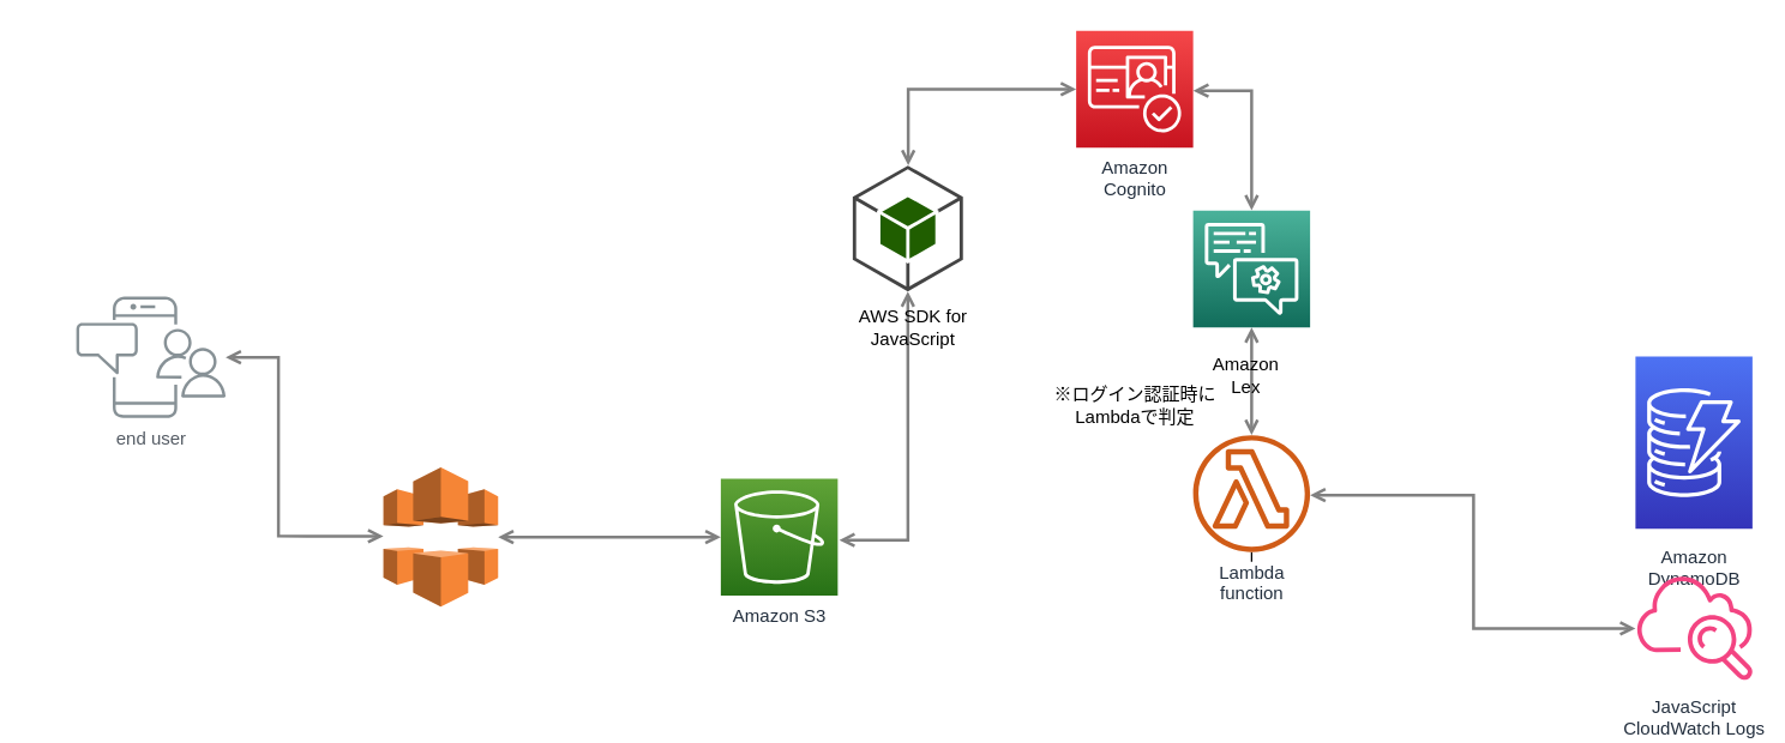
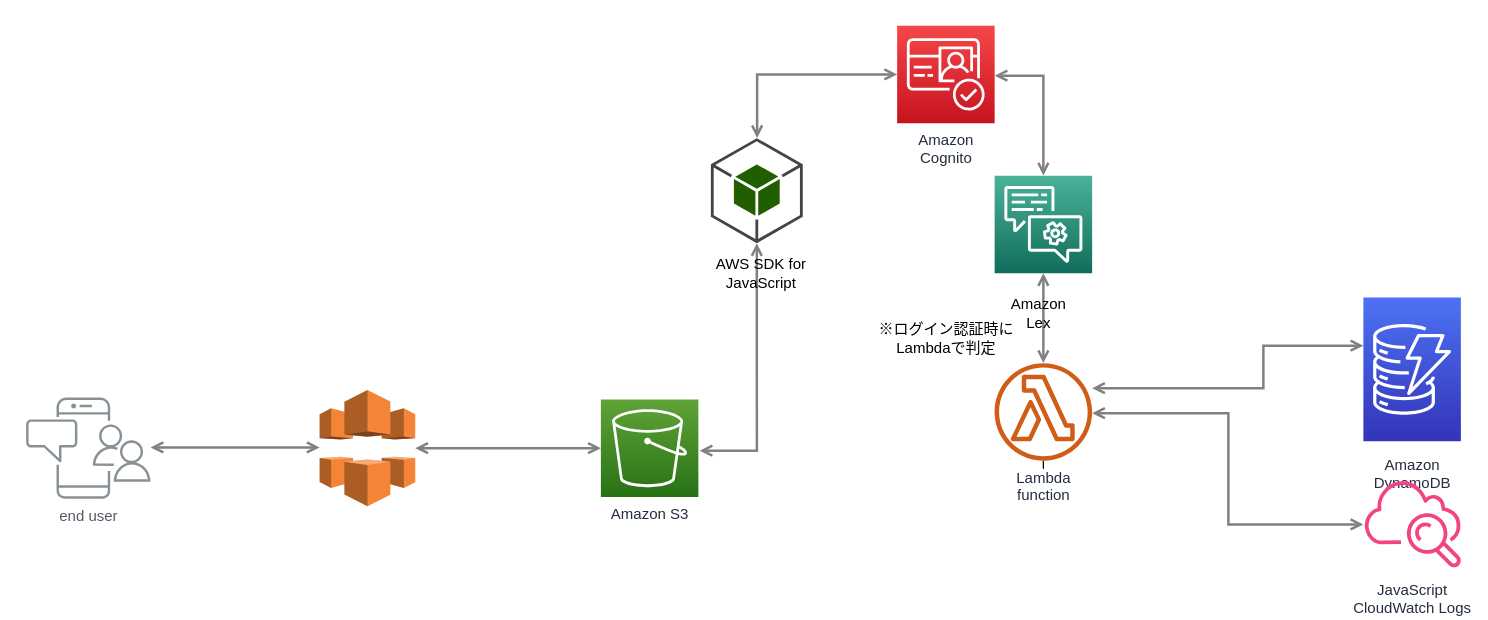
  <mxCell id="0" />
  <mxCell id="1" parent="0" />
  <mxCell id="2" style="edgeStyle=orthogonalEdgeStyle;rounded=0;orthogonalLoop=1;jettySize=auto;html=1;startArrow=open;startFill=0;endArrow=open;endFill=0;strokeWidth=2;strokeColor=#808080;exitX=0.5;exitY=1;exitDx=0;exitDy=0;exitPerimeter=0;" edge="1" parent="1" source="15" target="6"><mxGeometry relative="1" as="geometry"><mxPoint x="834" y="290" as="sourcePoint" /><mxPoint x="713.029" y="257" as="targetPoint" /></mxGeometry></mxCell>
  <mxCell id="3" style="edgeStyle=orthogonalEdgeStyle;rounded=0;orthogonalLoop=1;jettySize=auto;html=1;startArrow=open;startFill=0;endArrow=open;endFill=0;strokeWidth=2;strokeColor=#808080;" edge="1" parent="1" source="6"><mxGeometry relative="1" as="geometry"><Array as="points"><mxPoint x="982" y="330" /><mxPoint x="982" y="419" /></Array><mxPoint x="1090" y="419" as="targetPoint" /></mxGeometry></mxCell>
  <mxCell id="4" value="Amazon &lt;br&gt;Cognito" style="outlineConnect=0;fontColor=#232F3E;gradientColor=#F54749;gradientDirection=north;fillColor=#C7131F;strokeColor=#ffffff;dashed=0;verticalLabelPosition=bottom;verticalAlign=top;align=center;html=1;fontSize=12;fontStyle=0;aspect=fixed;shape=mxgraph.aws4.resourceIcon;resIcon=mxgraph.aws4.cognito;labelBackgroundColor=#ffffff;" vertex="1" parent="1"><mxGeometry x="717" y="20" width="78" height="78" as="geometry" /></mxCell>
  <mxCell id="5" style="edgeStyle=orthogonalEdgeStyle;rounded=0;orthogonalLoop=1;jettySize=auto;html=1;fontSize=13;" edge="1" parent="1" source="6"><mxGeometry relative="1" as="geometry"><mxPoint x="834" y="391" as="targetPoint" /></mxGeometry></mxCell>
  <mxCell id="6" value="Lambda&lt;br&gt;function" style="outlineConnect=0;fontColor=#232F3E;gradientColor=none;fillColor=#D05C17;strokeColor=none;dashed=0;verticalLabelPosition=bottom;verticalAlign=top;align=center;html=1;fontSize=12;fontStyle=0;aspect=fixed;pointerEvents=1;shape=mxgraph.aws4.lambda_function;labelBackgroundColor=#ffffff;" vertex="1" parent="1"><mxGeometry x="795" y="290" width="78" height="78" as="geometry" /></mxCell>
  <mxCell id="7" style="edgeStyle=orthogonalEdgeStyle;rounded=0;orthogonalLoop=1;jettySize=auto;html=1;entryX=1;entryY=0.5;entryDx=0;entryDy=0;entryPerimeter=0;endArrow=open;strokeColor=#808080;startArrow=open;startFill=0;endFill=0;strokeWidth=2;" edge="1" parent="1" source="8" target="23"><mxGeometry relative="1" as="geometry" /></mxCell>
  <mxCell id="8" value="Amazon S3" style="outlineConnect=0;fontColor=#232F3E;gradientColor=#60A337;gradientDirection=north;fillColor=#277116;strokeColor=#ffffff;dashed=0;verticalLabelPosition=bottom;verticalAlign=top;align=center;html=1;fontSize=12;fontStyle=0;aspect=fixed;shape=mxgraph.aws4.resourceIcon;resIcon=mxgraph.aws4.s3;labelBackgroundColor=#ffffff;" vertex="1" parent="1"><mxGeometry x="480" y="319" width="78" height="78" as="geometry" /></mxCell>
  <mxCell id="9" value="Amazon&lt;br&gt;DynamoDB&lt;br&gt;" style="outlineConnect=0;fontColor=#232F3E;gradientColor=#4D72F3;gradientDirection=north;fillColor=#3334B9;strokeColor=#ffffff;dashed=0;verticalLabelPosition=bottom;verticalAlign=top;align=center;html=1;fontSize=12;fontStyle=0;aspect=fixed;shape=mxgraph.aws4.resourceIcon;resIcon=mxgraph.aws4.dynamodb;labelBackgroundColor=#ffffff;spacingTop=5;" vertex="1" parent="1"><mxGeometry x="1090" y="237.5" width="78" height="115" as="geometry" /></mxCell>
  <mxCell id="10" style="edgeStyle=orthogonalEdgeStyle;rounded=0;orthogonalLoop=1;jettySize=auto;html=1;startArrow=open;startFill=0;endArrow=open;endFill=0;strokeWidth=2;strokeColor=#808080;" edge="1" parent="1" source="15" target="4"><mxGeometry relative="1" as="geometry"><Array as="points"><mxPoint x="834" y="60" /></Array><mxPoint x="825.005" y="193.5" as="sourcePoint" /><mxPoint x="845" y="60" as="targetPoint" /></mxGeometry></mxCell>
- <mxCell id="11" value="&lt;div&gt;end user&lt;/div&gt;" style="outlineConnect=0;gradientColor=none;fontColor=#545B64;strokeColor=none;fillColor=#879196;dashed=0;verticalLabelPosition=bottom;verticalAlign=top;align=center;html=1;fontSize=12;fontStyle=0;aspect=fixed;shape=mxgraph.aws4.illustration_notification;pointerEvents=1;labelBackgroundColor=#ffffff;" vertex="1" parent="1"><mxGeometry x="50" y="197.5" width="100" height="81" as="geometry" /></mxCell>
+ <mxCell id="11" value="&lt;div&gt;end user&lt;/div&gt;" style="outlineConnect=0;gradientColor=none;fontColor=#545B64;strokeColor=none;fillColor=#879196;dashed=0;verticalLabelPosition=bottom;verticalAlign=top;align=center;html=1;fontSize=12;fontStyle=0;aspect=fixed;shape=mxgraph.aws4.illustration_notification;pointerEvents=1;labelBackgroundColor=#ffffff;" vertex="1" parent="1"><mxGeometry x="20" y="317.5" width="100" height="81" as="geometry" /></mxCell>
+ <mxCell id="12" style="edgeStyle=orthogonalEdgeStyle;rounded=0;orthogonalLoop=1;jettySize=auto;html=1;startArrow=open;startFill=0;endArrow=open;endFill=0;strokeWidth=2;strokeColor=#808080;" edge="1" parent="1" source="6" target="9"><mxGeometry relative="1" as="geometry"><mxPoint x="880" y="440" as="sourcePoint" /><mxPoint x="881.001" y="376.41" as="targetPoint" /><Array as="points"><mxPoint x="1010" y="310" /><mxPoint x="1010" y="276" /></Array></mxGeometry></mxCell>
  <mxCell id="13" style="edgeStyle=orthogonalEdgeStyle;rounded=0;orthogonalLoop=1;jettySize=auto;html=1;startArrow=open;startFill=0;endArrow=open;endFill=0;strokeWidth=2;strokeColor=#808080;" edge="1" parent="1" source="11"><mxGeometry relative="1" as="geometry"><mxPoint x="122" y="357.41" as="sourcePoint" /><mxPoint x="255.001" y="357.41" as="targetPoint" /><Array as="points"><mxPoint x="185" y="358" /></Array></mxGeometry></mxCell>
  <mxCell id="14" value="" style="group" connectable="0" vertex="1" parent="1"><mxGeometry x="795" y="140" width="78" height="130" as="geometry" /></mxCell>
  <mxCell id="15" value="" style="sketch=0;points=[[0,0,0],[0.25,0,0],[0.5,0,0],[0.75,0,0],[1,0,0],[0,1,0],[0.25,1,0],[0.5,1,0],[0.75,1,0],[1,1,0],[0,0.25,0],[0,0.5,0],[0,0.75,0],[1,0.25,0],[1,0.5,0],[1,0.75,0]];outlineConnect=0;fontColor=#232F3E;gradientColor=#4AB29A;gradientDirection=north;fillColor=#116D5B;strokeColor=#ffffff;dashed=0;verticalLabelPosition=bottom;verticalAlign=top;align=center;html=1;fontSize=12;fontStyle=0;aspect=fixed;shape=mxgraph.aws4.resourceIcon;resIcon=mxgraph.aws4.lex;" vertex="1" parent="14"><mxGeometry width="78" height="78" as="geometry" /></mxCell>
  <mxCell id="16" value="&lt;div&gt;Amazon&lt;/div&gt;&lt;div&gt;Lex&lt;/div&gt;" style="text;html=1;align=center;verticalAlign=middle;resizable=0;points=[];autosize=1;strokeColor=none;fillColor=none;" vertex="1" parent="14"><mxGeometry y="90" width="70" height="40" as="geometry" /></mxCell>
  <mxCell id="17" style="edgeStyle=orthogonalEdgeStyle;rounded=0;orthogonalLoop=1;jettySize=auto;html=1;startArrow=open;startFill=0;endArrow=open;endFill=0;strokeWidth=2;strokeColor=#808080;" edge="1" parent="1" target="4"><mxGeometry relative="1" as="geometry"><Array as="points"><mxPoint x="605" y="59" /></Array><mxPoint x="605" y="110" as="sourcePoint" /><mxPoint x="566" y="30" as="targetPoint" /></mxGeometry></mxCell>
  <mxCell id="18" style="edgeStyle=orthogonalEdgeStyle;rounded=0;orthogonalLoop=1;jettySize=auto;html=1;startArrow=open;startFill=0;endArrow=open;endFill=0;strokeWidth=2;strokeColor=#808080;entryX=0.5;entryY=1;entryDx=0;entryDy=0;entryPerimeter=0;" edge="1" parent="1" target="20"><mxGeometry relative="1" as="geometry"><Array as="points"><mxPoint x="605" y="360" /></Array><mxPoint x="559" y="360" as="sourcePoint" /><mxPoint x="620" y="230" as="targetPoint" /></mxGeometry></mxCell>
  <mxCell id="19" value="" style="group" connectable="0" vertex="1" parent="1"><mxGeometry x="558" y="110" width="100" height="127.5" as="geometry" /></mxCell>
  <mxCell id="20" value="" style="outlineConnect=0;dashed=0;verticalLabelPosition=bottom;verticalAlign=top;align=center;html=1;shape=mxgraph.aws3.android;fillColor=#205E00;gradientColor=none;" vertex="1" parent="19"><mxGeometry x="10" width="73.5" height="84" as="geometry" /></mxCell>
  <mxCell id="21" value="&lt;div&gt;AWS SDK for&lt;/div&gt;&lt;div&gt;JavaScript&lt;/div&gt;" style="text;html=1;align=center;verticalAlign=middle;resizable=0;points=[];autosize=1;strokeColor=none;fillColor=none;" vertex="1" parent="19"><mxGeometry y="87.5" width="100" height="40" as="geometry" /></mxCell>
  <mxCell id="22" value="" style="group" connectable="0" vertex="1" parent="1"><mxGeometry x="255" y="311.5" width="80" height="153" as="geometry" /></mxCell>
  <mxCell id="23" value="" style="outlineConnect=0;dashed=0;verticalLabelPosition=bottom;verticalAlign=top;align=center;html=1;shape=mxgraph.aws3.cloudfront;fillColor=#F58536;gradientColor=none;" vertex="1" parent="22"><mxGeometry width="76.5" height="93" as="geometry" /></mxCell>
  <mxCell id="24" value="JavaScript&lt;br&gt;CloudWatch Logs&lt;br&gt;" style="outlineConnect=0;fontColor=#232F3E;gradientColor=none;gradientDirection=north;fillColor=#F34482;strokeColor=none;dashed=0;verticalLabelPosition=bottom;verticalAlign=top;align=center;html=1;fontSize=12;fontStyle=0;aspect=fixed;shape=mxgraph.aws4.cloudwatch;labelBackgroundColor=#ffffff;" vertex="1" parent="1"><mxGeometry x="1090" y="380" width="78" height="78" as="geometry" /></mxCell>
  <mxCell id="25" value="&lt;div&gt;※ログイン認証時に&lt;/div&gt;&lt;div&gt;Lambdaで判定&lt;/div&gt;" style="text;html=1;align=center;verticalAlign=middle;resizable=0;points=[];autosize=1;strokeColor=none;fillColor=none;" vertex="1" parent="1"><mxGeometry x="691" y="250" width="130" height="40" as="geometry" /></mxCell>
